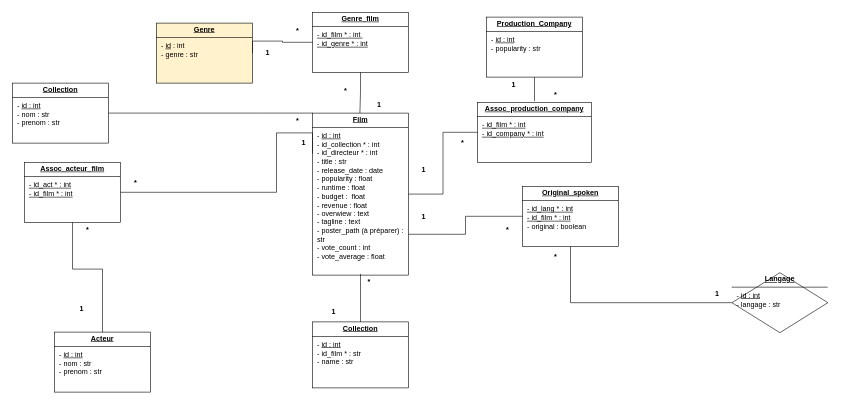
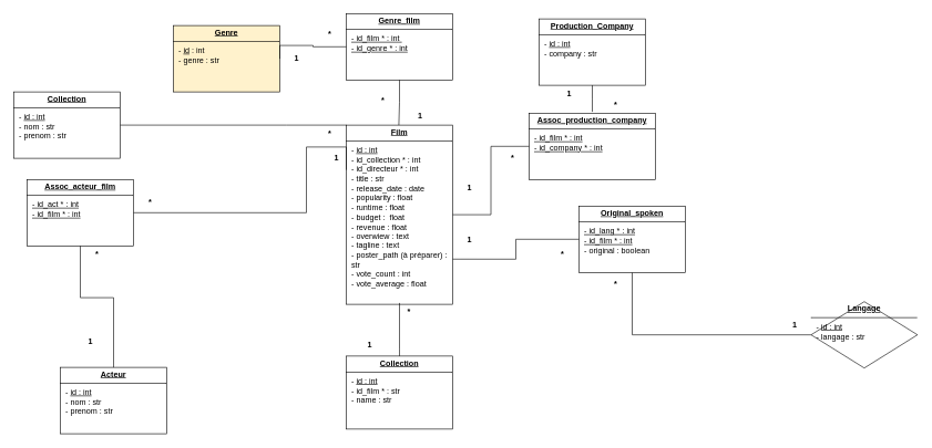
  <mxCell id="0" />
  <mxCell id="1" parent="0" />
  <mxCell id="2" value="&lt;p style=&quot;margin:0px;margin-top:4px;text-align:center;text-decoration:underline;&quot;&gt;&lt;b&gt;Film&lt;/b&gt;&lt;/p&gt;&lt;hr size=&quot;1&quot; style=&quot;border-style:solid;&quot;&gt;&lt;p style=&quot;margin:0px;margin-left:8px;&quot;&gt;- &lt;u&gt;id : int&lt;/u&gt;&lt;/p&gt;&lt;p style=&quot;margin:0px;margin-left:8px;&quot;&gt;- id_collection * : int&lt;/p&gt;&lt;p style=&quot;margin:0px;margin-left:8px;&quot;&gt;- id_directeur * : int&lt;/p&gt;&lt;p style=&quot;margin:0px;margin-left:8px;&quot;&gt;- title : str&lt;/p&gt;&lt;p style=&quot;margin:0px;margin-left:8px;&quot;&gt;- release_date : date&lt;/p&gt;&lt;p style=&quot;margin:0px;margin-left:8px;&quot;&gt;- popularity : float&lt;/p&gt;&lt;p style=&quot;margin:0px;margin-left:8px;&quot;&gt;- runtime : float&lt;/p&gt;&lt;p style=&quot;margin:0px;margin-left:8px;&quot;&gt;- budget :&amp;nbsp; float&lt;/p&gt;&lt;p style=&quot;margin:0px;margin-left:8px;&quot;&gt;- revenue : float&lt;/p&gt;&lt;p style=&quot;margin: 0px 0px 0px 8px;&quot;&gt;- overwiew : text&lt;/p&gt;&lt;p style=&quot;margin: 0px 0px 0px 8px;&quot;&gt;- tagline : text&lt;/p&gt;&lt;p style=&quot;margin: 0px 0px 0px 8px;&quot;&gt;- poster_path (à préparer) : str&lt;/p&gt;&lt;p style=&quot;margin: 0px 0px 0px 8px;&quot;&gt;- vote_count : int&lt;/p&gt;&lt;p style=&quot;margin: 0px 0px 0px 8px;&quot;&gt;- vote_average : float&lt;/p&gt;" style="verticalAlign=top;align=left;overflow=fill;html=1;whiteSpace=wrap;" parent="1" vertex="1"><mxGeometry x="520" y="188" width="160" height="270" as="geometry" /></mxCell>
  <mxCell id="3" value="&lt;p style=&quot;margin:0px;margin-top:4px;text-align:center;text-decoration:underline;&quot;&gt;&lt;b&gt;Genre&lt;/b&gt;&lt;/p&gt;&lt;hr size=&quot;1&quot; style=&quot;border-style:solid;&quot;&gt;&lt;p style=&quot;margin:0px;margin-left:8px;&quot;&gt;- &lt;u&gt;id&lt;/u&gt; : int&lt;/p&gt;&lt;p style=&quot;margin:0px;margin-left:8px;&quot;&gt;- genre : str&lt;/p&gt;" style="verticalAlign=top;align=left;overflow=fill;html=1;whiteSpace=wrap;fillColor=#fff2cc;" parent="1" vertex="1"><mxGeometry x="260" y="38" width="160" height="100" as="geometry" /></mxCell>
  <mxCell id="4" value="&lt;p style=&quot;margin:0px;margin-top:4px;text-align:center;text-decoration:underline;&quot;&gt;&lt;b&gt;Genre_film&lt;/b&gt;&lt;/p&gt;&lt;hr size=&quot;1&quot; style=&quot;border-style:solid;&quot;&gt;&lt;p style=&quot;margin:0px;margin-left:8px;&quot;&gt;&lt;span style=&quot;background-color: initial;&quot;&gt;&lt;u&gt;- id_film * : int&amp;nbsp;&lt;/u&gt;&lt;/span&gt;&lt;/p&gt;&lt;p style=&quot;margin:0px;margin-left:8px;&quot;&gt;&lt;u&gt;- id_genre * : int&lt;/u&gt;&lt;/p&gt;&lt;p style=&quot;margin:0px;margin-left:8px;&quot;&gt;&lt;br&gt;&lt;/p&gt;&lt;p style=&quot;margin:0px;margin-left:8px;&quot;&gt;&lt;br&gt;&lt;/p&gt;&lt;p style=&quot;margin:0px;margin-left:8px;&quot;&gt;&lt;br&gt;&lt;/p&gt;&lt;p style=&quot;margin:0px;margin-left:8px;&quot;&gt;Traitement à faire sous python pour la colonne genre (| en séparateur)&lt;/p&gt;" style="verticalAlign=top;align=left;overflow=fill;html=1;whiteSpace=wrap;" parent="1" vertex="1"><mxGeometry x="520" y="20" width="160" height="100" as="geometry" /></mxCell>
  <mxCell id="5" style="edgeStyle=orthogonalEdgeStyle;rounded=0;orthogonalLoop=1;jettySize=auto;html=1;endArrow=none;endFill=0;exitX=0;exitY=0.5;exitDx=0;exitDy=0;" parent="1" source="6" target="7" edge="1"><mxGeometry relative="1" as="geometry"><mxPoint x="1130" y="418" as="sourcePoint" /></mxGeometry></mxCell>
  <mxCell id="6" value="&lt;p style=&quot;margin:0px;margin-top:4px;text-align:center;text-decoration:underline;&quot;&gt;&lt;b&gt;Langage&lt;/b&gt;&lt;/p&gt;&lt;hr size=&quot;1&quot; style=&quot;border-style:solid;&quot;&gt;&lt;p style=&quot;margin:0px;margin-left:8px;&quot;&gt;- &lt;u&gt;id : int&lt;/u&gt;&lt;/p&gt;&lt;p style=&quot;margin:0px;margin-left:8px;&quot;&gt;- langage : str&lt;/p&gt;" style="rhombus;verticalAlign=top;align=left;overflow=fill;html=1;whiteSpace=wrap;" parent="1" vertex="1"><mxGeometry x="1219" y="454" width="160" height="100" as="geometry" /></mxCell>
  <mxCell id="7" value="&lt;p style=&quot;margin:0px;margin-top:4px;text-align:center;text-decoration:underline;&quot;&gt;&lt;b&gt;Original_spoken&lt;/b&gt;&lt;/p&gt;&lt;hr size=&quot;1&quot; style=&quot;border-style:solid;&quot;&gt;&lt;p style=&quot;margin:0px;margin-left:8px;&quot;&gt;&lt;span style=&quot;background-color: initial;&quot;&gt;&lt;u&gt;- id_lang * : int&lt;/u&gt;&lt;/span&gt;&lt;/p&gt;&lt;p style=&quot;margin:0px;margin-left:8px;&quot;&gt;&lt;u&gt;- id_film * : int&lt;/u&gt;&lt;/p&gt;&lt;p style=&quot;margin:0px;margin-left:8px;&quot;&gt;- original : boolean&lt;/p&gt;&lt;p style=&quot;margin:0px;margin-left:8px;&quot;&gt;&lt;br&gt;&lt;/p&gt;&lt;p style=&quot;margin:0px;margin-left:8px;&quot;&gt;&lt;br&gt;&lt;/p&gt;&lt;p style=&quot;margin:0px;margin-left:8px;&quot;&gt;traitement à gérer sous python (original_langage et spoken_langage)&lt;/p&gt;" style="verticalAlign=top;align=left;overflow=fill;html=1;whiteSpace=wrap;" parent="1" vertex="1"><mxGeometry x="870" y="310" width="160" height="100" as="geometry" /></mxCell>
  <mxCell id="8" value="1" style="text;align=center;fontStyle=1;verticalAlign=middle;spacingLeft=3;spacingRight=3;strokeColor=none;rotatable=0;points=[[0,0.5],[1,0.5]];portConstraint=eastwest;html=1;" parent="1" vertex="1"><mxGeometry x="1169" y="476" width="50" height="26" as="geometry" /></mxCell>
  <mxCell id="9" value="*" style="text;align=center;fontStyle=1;verticalAlign=middle;spacingLeft=3;spacingRight=3;strokeColor=none;rotatable=0;points=[[0,0.5],[1,0.5]];portConstraint=eastwest;html=1;" parent="1" vertex="1"><mxGeometry x="820" y="370" width="50" height="26" as="geometry" /></mxCell>
  <mxCell id="10" style="edgeStyle=orthogonalEdgeStyle;rounded=0;orthogonalLoop=1;jettySize=auto;html=1;exitX=1;exitY=0.748;exitDx=0;exitDy=0;endArrow=none;endFill=0;exitPerimeter=0;" parent="1" source="2" target="7" edge="1"><mxGeometry relative="1" as="geometry"><mxPoint x="420" y="438" as="sourcePoint" /><mxPoint x="530" y="438" as="targetPoint" /></mxGeometry></mxCell>
  <mxCell id="11" value="1" style="text;align=center;fontStyle=1;verticalAlign=middle;spacingLeft=3;spacingRight=3;strokeColor=none;rotatable=0;points=[[0,0.5],[1,0.5]];portConstraint=eastwest;html=1;" parent="1" vertex="1"><mxGeometry x="924" y="164" width="50" height="26" as="geometry" /></mxCell>
  <mxCell id="12" style="edgeStyle=orthogonalEdgeStyle;rounded=0;orthogonalLoop=1;jettySize=auto;html=1;exitX=0.5;exitY=1;exitDx=0;exitDy=0;endArrow=none;endFill=0;" parent="1" source="4" edge="1"><mxGeometry relative="1" as="geometry"><mxPoint x="599" y="158" as="sourcePoint" /><mxPoint x="599" y="188" as="targetPoint" /></mxGeometry></mxCell>
  <mxCell id="13" value="1" style="text;align=center;fontStyle=1;verticalAlign=middle;spacingLeft=3;spacingRight=3;strokeColor=none;rotatable=0;points=[[0,0.5],[1,0.5]];portConstraint=eastwest;html=1;" parent="1" vertex="1"><mxGeometry x="606" y="162" width="50" height="26" as="geometry" /></mxCell>
  <mxCell id="14" value="*" style="text;align=center;fontStyle=1;verticalAlign=middle;spacingLeft=3;spacingRight=3;strokeColor=none;rotatable=0;points=[[0,0.5],[1,0.5]];portConstraint=eastwest;html=1;" parent="1" vertex="1"><mxGeometry x="550" y="138" width="50" height="26" as="geometry" /></mxCell>
  <mxCell id="15" style="edgeStyle=orthogonalEdgeStyle;rounded=0;orthogonalLoop=1;jettySize=auto;html=1;exitX=1;exitY=0.5;exitDx=0;exitDy=0;endArrow=none;endFill=0;entryX=0;entryY=0.5;entryDx=0;entryDy=0;" parent="1" source="3" target="4" edge="1"><mxGeometry relative="1" as="geometry"><mxPoint x="610" y="148" as="sourcePoint" /><mxPoint x="609" y="228" as="targetPoint" /><Array as="points"><mxPoint x="420" y="68" /><mxPoint x="470" y="68" /><mxPoint x="470" y="70" /></Array></mxGeometry></mxCell>
  <mxCell id="16" value="*" style="text;align=center;fontStyle=1;verticalAlign=middle;spacingLeft=3;spacingRight=3;strokeColor=none;rotatable=0;points=[[0,0.5],[1,0.5]];portConstraint=eastwest;html=1;" parent="1" vertex="1"><mxGeometry x="470" y="38" width="50" height="26" as="geometry" /></mxCell>
  <mxCell id="17" value="1" style="text;align=center;fontStyle=1;verticalAlign=middle;spacingLeft=3;spacingRight=3;strokeColor=none;rotatable=0;points=[[0,0.5],[1,0.5]];portConstraint=eastwest;html=1;" parent="1" vertex="1"><mxGeometry x="420" y="75" width="50" height="26" as="geometry" /></mxCell>
- <mxCell id="18" value="&lt;p style=&quot;margin:0px;margin-top:4px;text-align:center;text-decoration:underline;&quot;&gt;&lt;b&gt;Production_Company&lt;/b&gt;&lt;/p&gt;&lt;hr size=&quot;1&quot; style=&quot;border-style:solid;&quot;&gt;&lt;p style=&quot;margin:0px;margin-left:8px;&quot;&gt;- &lt;u&gt;id : int&lt;/u&gt;&lt;/p&gt;&lt;p style=&quot;margin:0px;margin-left:8px;&quot;&gt;- popularity : str&lt;/p&gt;" style="verticalAlign=top;align=left;overflow=fill;html=1;whiteSpace=wrap;" parent="1" vertex="1"><mxGeometry x="810" y="28" width="160" height="100" as="geometry" /></mxCell>
+ <mxCell id="18" value="&lt;p style=&quot;margin:0px;margin-top:4px;text-align:center;text-decoration:underline;&quot;&gt;&lt;b&gt;Production_Company&lt;/b&gt;&lt;/p&gt;&lt;hr size=&quot;1&quot; style=&quot;border-style:solid;&quot;&gt;&lt;p style=&quot;margin:0px;margin-left:8px;&quot;&gt;- &lt;u&gt;id : int&lt;/u&gt;&lt;/p&gt;&lt;p style=&quot;margin:0px;margin-left:8px;&quot;&gt;- company : str&lt;/p&gt;" style="verticalAlign=top;align=left;overflow=fill;html=1;whiteSpace=wrap;" parent="1" vertex="1"><mxGeometry x="810" y="28" width="160" height="100" as="geometry" /></mxCell>
  <mxCell id="19" value="&lt;p style=&quot;margin:0px;margin-top:4px;text-align:center;text-decoration:underline;&quot;&gt;&lt;b&gt;Assoc_production_company&lt;/b&gt;&lt;/p&gt;&lt;hr size=&quot;1&quot; style=&quot;border-style:solid;&quot;&gt;&lt;p style=&quot;margin:0px;margin-left:8px;&quot;&gt;&lt;span style=&quot;background-color: initial;&quot;&gt;&lt;u&gt;- id_film * : int&lt;/u&gt;&lt;/span&gt;&lt;/p&gt;&lt;p style=&quot;margin:0px;margin-left:8px;&quot;&gt;&lt;u&gt;- id_company * : int&lt;/u&gt;&lt;/p&gt;" style="verticalAlign=top;align=left;overflow=fill;html=1;whiteSpace=wrap;" parent="1" vertex="1"><mxGeometry x="795" y="170" width="190" height="100" as="geometry" /></mxCell>
  <mxCell id="20" style="edgeStyle=orthogonalEdgeStyle;rounded=0;orthogonalLoop=1;jettySize=auto;html=1;exitX=0;exitY=0.5;exitDx=0;exitDy=0;endArrow=none;endFill=0;entryX=1;entryY=0.5;entryDx=0;entryDy=0;" parent="1" source="19" target="2" edge="1"><mxGeometry relative="1" as="geometry"><mxPoint x="610" y="148" as="sourcePoint" /><mxPoint x="609" y="228" as="targetPoint" /></mxGeometry></mxCell>
  <mxCell id="21" value="1" style="text;align=center;fontStyle=1;verticalAlign=middle;spacingLeft=3;spacingRight=3;strokeColor=none;rotatable=0;points=[[0,0.5],[1,0.5]];portConstraint=eastwest;html=1;" parent="1" vertex="1"><mxGeometry x="680" y="270" width="50" height="26" as="geometry" /></mxCell>
  <mxCell id="22" value="*" style="text;align=center;fontStyle=1;verticalAlign=middle;spacingLeft=3;spacingRight=3;strokeColor=none;rotatable=0;points=[[0,0.5],[1,0.5]];portConstraint=eastwest;html=1;" parent="1" vertex="1"><mxGeometry x="745" y="224" width="50" height="26" as="geometry" /></mxCell>
  <mxCell id="23" style="edgeStyle=orthogonalEdgeStyle;rounded=0;orthogonalLoop=1;jettySize=auto;html=1;exitX=0.5;exitY=1;exitDx=0;exitDy=0;endArrow=none;endFill=0;" parent="1" source="18" edge="1"><mxGeometry relative="1" as="geometry"><mxPoint x="805" y="224" as="sourcePoint" /><mxPoint x="890" y="168" as="targetPoint" /></mxGeometry></mxCell>
  <mxCell id="24" value="1" style="text;align=center;fontStyle=1;verticalAlign=middle;spacingLeft=3;spacingRight=3;strokeColor=none;rotatable=0;points=[[0,0.5],[1,0.5]];portConstraint=eastwest;html=1;" parent="1" vertex="1"><mxGeometry x="830" y="124" width="50" height="34" as="geometry" /></mxCell>
  <mxCell id="25" value="*" style="text;align=center;fontStyle=1;verticalAlign=middle;spacingLeft=3;spacingRight=3;strokeColor=none;rotatable=0;points=[[0,0.5],[1,0.5]];portConstraint=eastwest;html=1;" parent="1" vertex="1"><mxGeometry x="900" y="144" width="50" height="26" as="geometry" /></mxCell>
  <mxCell id="26" value="&lt;p style=&quot;margin:0px;margin-top:4px;text-align:center;text-decoration:underline;&quot;&gt;&lt;b&gt;Collection&lt;/b&gt;&lt;/p&gt;&lt;hr size=&quot;1&quot; style=&quot;border-style:solid;&quot;&gt;&lt;p style=&quot;margin:0px;margin-left:8px;&quot;&gt;- &lt;u&gt;id : int&lt;/u&gt;&lt;/p&gt;&lt;p style=&quot;margin:0px;margin-left:8px;&quot;&gt;- id_film * : str&lt;/p&gt;&lt;p style=&quot;margin:0px;margin-left:8px;&quot;&gt;- name : str&lt;/p&gt;&lt;p style=&quot;margin:0px;margin-left:8px;&quot;&gt;&lt;br&gt;&lt;/p&gt;" style="verticalAlign=top;align=left;overflow=fill;html=1;whiteSpace=wrap;" parent="1" vertex="1"><mxGeometry x="520" y="536" width="160" height="110" as="geometry" /></mxCell>
  <mxCell id="27" style="edgeStyle=orthogonalEdgeStyle;rounded=0;orthogonalLoop=1;jettySize=auto;html=1;endArrow=none;endFill=0;exitX=0.5;exitY=1;exitDx=0;exitDy=0;entryX=0.5;entryY=0;entryDx=0;entryDy=0;" parent="1" target="26" edge="1"><mxGeometry relative="1" as="geometry"><mxPoint x="600" y="456" as="sourcePoint" /><mxPoint x="740" y="556" as="targetPoint" /><Array as="points"><mxPoint x="600" y="526" /><mxPoint x="600" y="526" /></Array></mxGeometry></mxCell>
  <mxCell id="28" value="&lt;p style=&quot;margin:0px;margin-top:4px;text-align:center;text-decoration:underline;&quot;&gt;&lt;b&gt;Collection&lt;/b&gt;&lt;/p&gt;&lt;hr size=&quot;1&quot; style=&quot;border-style:solid;&quot;&gt;&lt;p style=&quot;margin:0px;margin-left:8px;&quot;&gt;- &lt;u&gt;id : int&lt;/u&gt;&lt;/p&gt;&lt;p style=&quot;margin:0px;margin-left:8px;&quot;&gt;- nom : str&lt;/p&gt;&lt;p style=&quot;margin:0px;margin-left:8px;&quot;&gt;- prenom : str&lt;/p&gt;" style="verticalAlign=top;align=left;overflow=fill;html=1;whiteSpace=wrap;" parent="1" vertex="1"><mxGeometry x="20" y="138" width="160" height="100" as="geometry" /></mxCell>
  <mxCell id="29" value="&lt;p style=&quot;margin:0px;margin-top:4px;text-align:center;text-decoration:underline;&quot;&gt;&lt;b&gt;Acteur&lt;/b&gt;&lt;/p&gt;&lt;hr size=&quot;1&quot; style=&quot;border-style:solid;&quot;&gt;&lt;p style=&quot;margin:0px;margin-left:8px;&quot;&gt;- &lt;u&gt;id : int&lt;/u&gt;&lt;/p&gt;&lt;p style=&quot;margin:0px;margin-left:8px;&quot;&gt;- nom : str&lt;/p&gt;&lt;p style=&quot;margin:0px;margin-left:8px;&quot;&gt;- prenom : str&lt;/p&gt;" style="verticalAlign=top;align=left;overflow=fill;html=1;whiteSpace=wrap;" parent="1" vertex="1"><mxGeometry x="90" y="553" width="160" height="100" as="geometry" /></mxCell>
  <mxCell id="30" style="edgeStyle=orthogonalEdgeStyle;rounded=0;orthogonalLoop=1;jettySize=auto;html=1;exitX=1;exitY=0.5;exitDx=0;exitDy=0;endArrow=none;endFill=0;entryX=0;entryY=0;entryDx=0;entryDy=0;" parent="1" source="28" target="2" edge="1"><mxGeometry relative="1" as="geometry"><mxPoint x="259.75" y="363" as="sourcePoint" /><mxPoint x="319.75" y="328" as="targetPoint" /><Array as="points"><mxPoint x="430" y="188" /><mxPoint x="430" y="188" /></Array></mxGeometry></mxCell>
  <mxCell id="31" value="*" style="text;align=center;fontStyle=1;verticalAlign=middle;spacingLeft=3;spacingRight=3;strokeColor=none;rotatable=0;points=[[0,0.5],[1,0.5]];portConstraint=eastwest;html=1;" parent="1" vertex="1"><mxGeometry x="470" y="188" width="50" height="26" as="geometry" /></mxCell>
  <mxCell id="32" value="&lt;p style=&quot;margin:0px;margin-top:4px;text-align:center;text-decoration:underline;&quot;&gt;&lt;b&gt;Assoc_acteur_film&lt;/b&gt;&lt;/p&gt;&lt;hr size=&quot;1&quot; style=&quot;border-style:solid;&quot;&gt;&lt;p style=&quot;margin:0px;margin-left:8px;&quot;&gt;&lt;span style=&quot;background-color: initial;&quot;&gt;&lt;u&gt;- id_act * : int&lt;/u&gt;&lt;/span&gt;&lt;/p&gt;&lt;p style=&quot;margin:0px;margin-left:8px;&quot;&gt;&lt;u&gt;- id_film * : int&lt;/u&gt;&lt;/p&gt;" style="verticalAlign=top;align=left;overflow=fill;html=1;whiteSpace=wrap;" parent="1" vertex="1"><mxGeometry x="40" y="270" width="160" height="100" as="geometry" /></mxCell>
  <mxCell id="33" style="edgeStyle=orthogonalEdgeStyle;rounded=0;orthogonalLoop=1;jettySize=auto;html=1;endArrow=none;endFill=0;entryX=0.5;entryY=0;entryDx=0;entryDy=0;exitX=0.5;exitY=1;exitDx=0;exitDy=0;" parent="1" source="32" target="29" edge="1"><mxGeometry relative="1" as="geometry"><mxPoint x="120" y="382" as="sourcePoint" /><mxPoint x="480" y="778" as="targetPoint" /><Array as="points"><mxPoint x="120" y="448" /><mxPoint x="170" y="448" /></Array></mxGeometry></mxCell>
  <mxCell id="34" value="1" style="text;align=center;fontStyle=1;verticalAlign=middle;spacingLeft=3;spacingRight=3;strokeColor=none;rotatable=0;points=[[0,0.5],[1,0.5]];portConstraint=eastwest;html=1;" parent="1" vertex="1"><mxGeometry x="110" y="502" width="50" height="26" as="geometry" /></mxCell>
  <mxCell id="35" value="*" style="text;align=center;fontStyle=1;verticalAlign=middle;spacingLeft=3;spacingRight=3;strokeColor=none;rotatable=0;points=[[0,0.5],[1,0.5]];portConstraint=eastwest;html=1;" parent="1" vertex="1"><mxGeometry x="200" y="292" width="50" height="26" as="geometry" /></mxCell>
  <mxCell id="36" value="1" style="text;align=center;fontStyle=1;verticalAlign=middle;spacingLeft=3;spacingRight=3;strokeColor=none;rotatable=0;points=[[0,0.5],[1,0.5]];portConstraint=eastwest;html=1;" parent="1" vertex="1"><mxGeometry x="480" y="224" width="50" height="26" as="geometry" /></mxCell>
  <mxCell id="37" style="edgeStyle=orthogonalEdgeStyle;rounded=0;orthogonalLoop=1;jettySize=auto;html=1;endArrow=none;endFill=0;entryX=1;entryY=0.5;entryDx=0;entryDy=0;exitX=0;exitY=0.25;exitDx=0;exitDy=0;" parent="1" source="2" target="32" edge="1"><mxGeometry relative="1" as="geometry"><mxPoint x="570" y="265.25" as="sourcePoint" /><mxPoint x="430" y="386.75" as="targetPoint" /><Array as="points"><mxPoint x="460" y="221" /><mxPoint x="460" y="320" /></Array></mxGeometry></mxCell>
  <mxCell id="38" value="*" style="text;align=center;fontStyle=1;verticalAlign=middle;spacingLeft=3;spacingRight=3;strokeColor=none;rotatable=0;points=[[0,0.5],[1,0.5]];portConstraint=eastwest;html=1;" parent="1" vertex="1"><mxGeometry x="120" y="370" width="50" height="26" as="geometry" /></mxCell>
  <mxCell id="39" value="1" style="text;align=center;fontStyle=1;verticalAlign=middle;spacingLeft=3;spacingRight=3;strokeColor=none;rotatable=0;points=[[0,0.5],[1,0.5]];portConstraint=eastwest;html=1;" parent="1" vertex="1"><mxGeometry x="680" y="348" width="50" height="26" as="geometry" /></mxCell>
  <mxCell id="40" value="*" style="text;align=center;fontStyle=1;verticalAlign=middle;spacingLeft=3;spacingRight=3;strokeColor=none;rotatable=0;points=[[0,0.5],[1,0.5]];portConstraint=eastwest;html=1;" parent="1" vertex="1"><mxGeometry x="900" y="414" width="50" height="26" as="geometry" /></mxCell>
  <mxCell id="41" value="*" style="text;align=center;fontStyle=1;verticalAlign=middle;spacingLeft=3;spacingRight=3;strokeColor=none;rotatable=0;points=[[0,0.5],[1,0.5]];portConstraint=eastwest;html=1;" parent="1" vertex="1"><mxGeometry x="589" y="456" width="50" height="26" as="geometry" /></mxCell>
  <mxCell id="42" value="1" style="text;align=center;fontStyle=1;verticalAlign=middle;spacingLeft=3;spacingRight=3;strokeColor=none;rotatable=0;points=[[0,0.5],[1,0.5]];portConstraint=eastwest;html=1;" parent="1" vertex="1"><mxGeometry x="530" y="506" width="50" height="26" as="geometry" /></mxCell>
